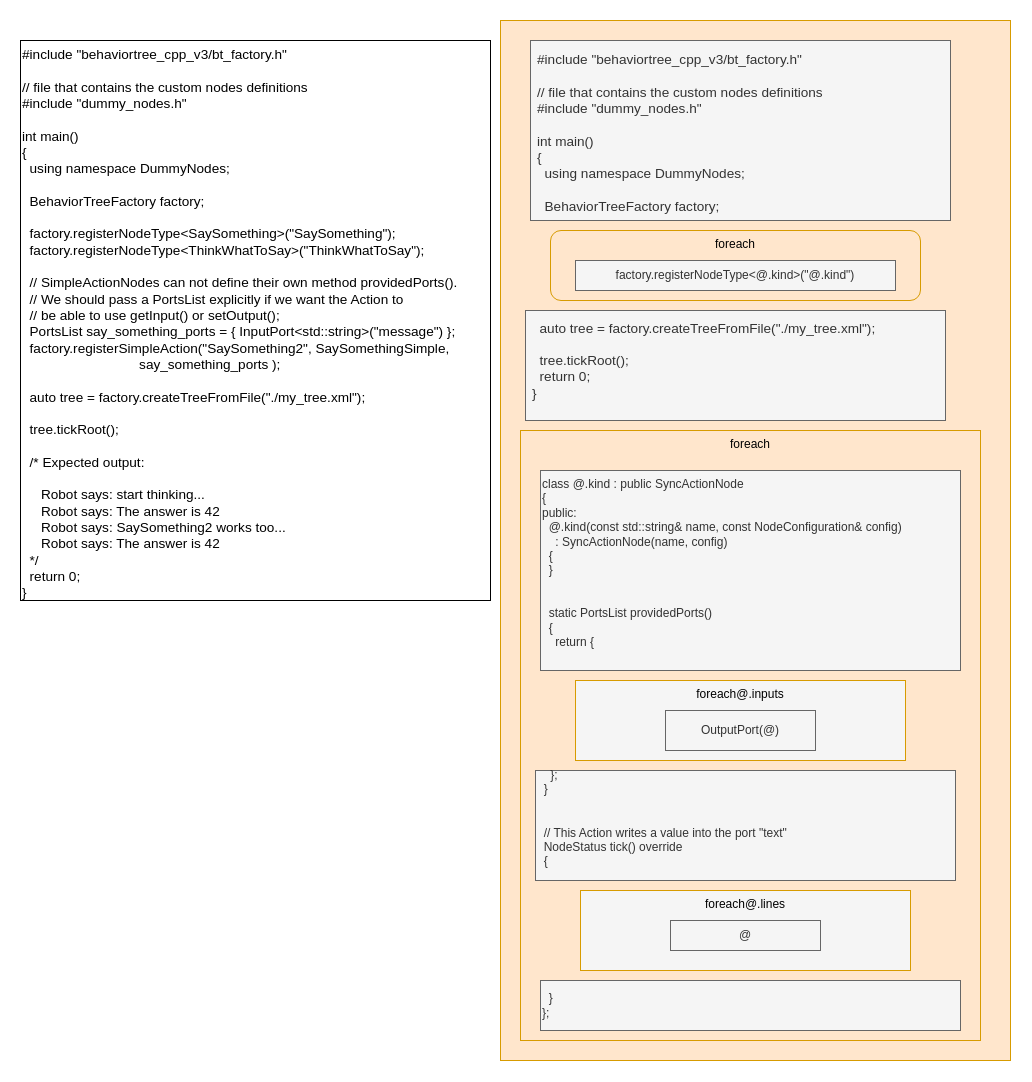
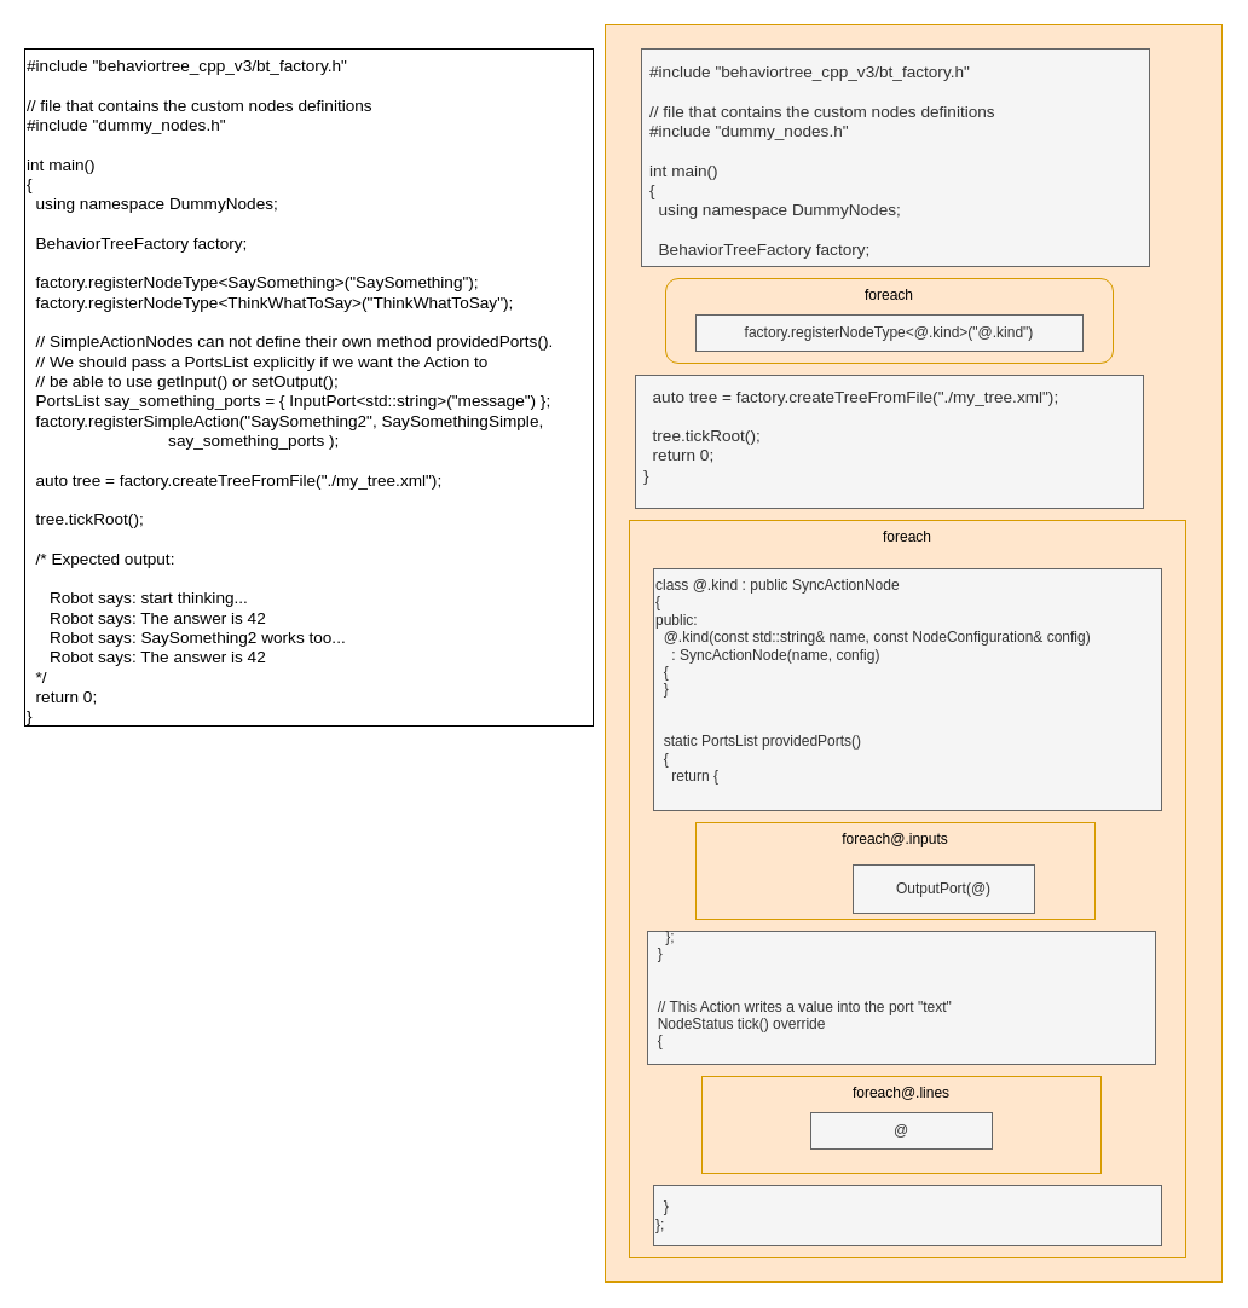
  <mxCell id="0" />
  <mxCell id="1" parent="0" />
  <mxCell id="2" value="" style="rounded=0;whiteSpace=wrap;html=1;align=center;fillColor=#ffe6cc;strokeColor=#d79b00;" vertex="1" parent="1"><mxGeometry x="500" y="20" width="510" height="1040" as="geometry" /></mxCell>
  <mxCell id="3" value="&lt;div&gt;&lt;span style=&quot;font-size: 13.6px&quot;&gt;#include &quot;behaviortree_cpp_v3/bt_factory.h&quot;&lt;/span&gt;&lt;br&gt;&lt;/div&gt;&lt;div&gt;&lt;span style=&quot;font-size: 13.6px&quot;&gt;&lt;br&gt;&lt;/span&gt;&lt;/div&gt;&lt;div&gt;&lt;span style=&quot;font-size: 13.6px&quot;&gt;// file that contains the custom nodes definitions&lt;/span&gt;&lt;/div&gt;&lt;div&gt;&lt;span style=&quot;font-size: 13.6px&quot;&gt;#include &quot;dummy_nodes.h&quot;&lt;/span&gt;&lt;/div&gt;&lt;div&gt;&lt;span style=&quot;font-size: 13.6px&quot;&gt;&lt;br&gt;&lt;/span&gt;&lt;/div&gt;&lt;div&gt;&lt;span style=&quot;font-size: 13.6px&quot;&gt;int main()&lt;/span&gt;&lt;/div&gt;&lt;div&gt;&lt;span style=&quot;font-size: 13.6px&quot;&gt;{&lt;/span&gt;&lt;/div&gt;&lt;div&gt;&lt;span style=&quot;font-size: 13.6px&quot;&gt;&amp;nbsp; using namespace DummyNodes;&lt;/span&gt;&lt;/div&gt;&lt;div&gt;&lt;span style=&quot;font-size: 13.6px&quot;&gt;&lt;br&gt;&lt;/span&gt;&lt;/div&gt;&lt;div&gt;&lt;span style=&quot;font-size: 13.6px&quot;&gt;&amp;nbsp; BehaviorTreeFactory factory;&lt;/span&gt;&lt;/div&gt;&lt;div&gt;&lt;br&gt;&lt;/div&gt;" style="rounded=0;whiteSpace=wrap;html=1;align=left;spacingTop=5;spacingLeft=5;fillColor=#f5f5f5;strokeColor=#666666;fontColor=#333333;verticalAlign=top;" vertex="1" parent="1"><mxGeometry x="530" y="40" width="420" height="180" as="geometry" /></mxCell>
  <mxCell id="4" value="&lt;div&gt;&lt;span style=&quot;font-size: 13.6px&quot;&gt;#include &quot;behaviortree_cpp_v3/bt_factory.h&quot;&lt;/span&gt;&lt;/div&gt;&lt;div&gt;&lt;span style=&quot;font-size: 13.6px&quot;&gt;&lt;br&gt;&lt;/span&gt;&lt;/div&gt;&lt;div&gt;&lt;span style=&quot;font-size: 13.6px&quot;&gt;// file that contains the custom nodes definitions&lt;/span&gt;&lt;/div&gt;&lt;div&gt;&lt;span style=&quot;font-size: 13.6px&quot;&gt;#include &quot;dummy_nodes.h&quot;&lt;/span&gt;&lt;/div&gt;&lt;div&gt;&lt;span style=&quot;font-size: 13.6px&quot;&gt;&lt;br&gt;&lt;/span&gt;&lt;/div&gt;&lt;div&gt;&lt;span style=&quot;font-size: 13.6px&quot;&gt;int main()&lt;/span&gt;&lt;/div&gt;&lt;div&gt;&lt;span style=&quot;font-size: 13.6px&quot;&gt;{&lt;/span&gt;&lt;/div&gt;&lt;div&gt;&lt;span style=&quot;font-size: 13.6px&quot;&gt;&amp;nbsp; using namespace DummyNodes;&lt;/span&gt;&lt;/div&gt;&lt;div&gt;&lt;span style=&quot;font-size: 13.6px&quot;&gt;&lt;br&gt;&lt;/span&gt;&lt;/div&gt;&lt;div&gt;&lt;span style=&quot;font-size: 13.6px&quot;&gt;&amp;nbsp; BehaviorTreeFactory factory;&lt;/span&gt;&lt;/div&gt;&lt;div&gt;&lt;span style=&quot;font-size: 13.6px&quot;&gt;&lt;br&gt;&lt;/span&gt;&lt;/div&gt;&lt;div&gt;&lt;span style=&quot;font-size: 13.6px&quot;&gt;&amp;nbsp; factory.registerNodeType&amp;lt;SaySomething&amp;gt;(&quot;SaySomething&quot;);&lt;/span&gt;&lt;/div&gt;&lt;div&gt;&lt;span style=&quot;font-size: 13.6px&quot;&gt;&amp;nbsp; factory.registerNodeType&amp;lt;ThinkWhatToSay&amp;gt;(&quot;ThinkWhatToSay&quot;);&lt;/span&gt;&lt;/div&gt;&lt;div&gt;&lt;span style=&quot;font-size: 13.6px&quot;&gt;&lt;br&gt;&lt;/span&gt;&lt;/div&gt;&lt;div&gt;&lt;span style=&quot;font-size: 13.6px&quot;&gt;&amp;nbsp; // SimpleActionNodes can not define their own method providedPorts().&lt;/span&gt;&lt;/div&gt;&lt;div&gt;&lt;span style=&quot;font-size: 13.6px&quot;&gt;&amp;nbsp; // We should pass a PortsList explicitly if we want the Action to&lt;/span&gt;&lt;/div&gt;&lt;div&gt;&lt;span style=&quot;font-size: 13.6px&quot;&gt;&amp;nbsp; // be able to use getInput() or setOutput();&lt;/span&gt;&lt;/div&gt;&lt;div&gt;&lt;span style=&quot;font-size: 13.6px&quot;&gt;&amp;nbsp; PortsList say_something_ports = { InputPort&amp;lt;std::string&amp;gt;(&quot;message&quot;) };&lt;/span&gt;&lt;/div&gt;&lt;div&gt;&lt;span style=&quot;font-size: 13.6px&quot;&gt;&amp;nbsp; factory.registerSimpleAction(&quot;SaySomething2&quot;, SaySomethingSimple,&lt;/span&gt;&lt;/div&gt;&lt;div&gt;&lt;span style=&quot;font-size: 13.6px&quot;&gt;&amp;nbsp; &amp;nbsp; &amp;nbsp; &amp;nbsp; &amp;nbsp; &amp;nbsp; &amp;nbsp; &amp;nbsp; &amp;nbsp; &amp;nbsp; &amp;nbsp; &amp;nbsp; &amp;nbsp; &amp;nbsp; &amp;nbsp; &amp;nbsp;say_something_ports );&lt;/span&gt;&lt;/div&gt;&lt;div&gt;&lt;span style=&quot;font-size: 13.6px&quot;&gt;&lt;br&gt;&lt;/span&gt;&lt;/div&gt;&lt;div&gt;&lt;span style=&quot;font-size: 13.6px&quot;&gt;&amp;nbsp; auto tree = factory.createTreeFromFile(&quot;./my_tree.xml&quot;);&lt;/span&gt;&lt;/div&gt;&lt;div&gt;&lt;span style=&quot;font-size: 13.6px&quot;&gt;&lt;br&gt;&lt;/span&gt;&lt;/div&gt;&lt;div&gt;&lt;span style=&quot;font-size: 13.6px&quot;&gt;&amp;nbsp; tree.tickRoot();&lt;/span&gt;&lt;/div&gt;&lt;div&gt;&lt;span style=&quot;font-size: 13.6px&quot;&gt;&lt;br&gt;&lt;/span&gt;&lt;/div&gt;&lt;div&gt;&lt;span style=&quot;font-size: 13.6px&quot;&gt;&amp;nbsp; /* Expected output:&lt;/span&gt;&lt;/div&gt;&lt;div&gt;&lt;span style=&quot;font-size: 13.6px&quot;&gt;&lt;br&gt;&lt;/span&gt;&lt;/div&gt;&lt;div&gt;&lt;span style=&quot;font-size: 13.6px&quot;&gt;&amp;nbsp; &amp;nbsp; &amp;nbsp;Robot says: start thinking...&lt;/span&gt;&lt;/div&gt;&lt;div&gt;&lt;span style=&quot;font-size: 13.6px&quot;&gt;&amp;nbsp; &amp;nbsp; &amp;nbsp;Robot says: The answer is 42&lt;/span&gt;&lt;/div&gt;&lt;div&gt;&lt;span style=&quot;font-size: 13.6px&quot;&gt;&amp;nbsp; &amp;nbsp; &amp;nbsp;Robot says: SaySomething2 works too...&lt;/span&gt;&lt;/div&gt;&lt;div&gt;&lt;span style=&quot;font-size: 13.6px&quot;&gt;&amp;nbsp; &amp;nbsp; &amp;nbsp;Robot says: The answer is 42&lt;/span&gt;&lt;/div&gt;&lt;div&gt;&lt;span style=&quot;font-size: 13.6px&quot;&gt;&amp;nbsp; */&lt;/span&gt;&lt;/div&gt;&lt;div&gt;&lt;span style=&quot;font-size: 13.6px&quot;&gt;&amp;nbsp; return 0;&lt;/span&gt;&lt;/div&gt;&lt;div&gt;&lt;span style=&quot;font-size: 13.6px&quot;&gt;}&lt;/span&gt;&lt;/div&gt;&lt;div&gt;&lt;br&gt;&lt;/div&gt;" style="rounded=0;whiteSpace=wrap;html=1;align=left;verticalAlign=top;" vertex="1" parent="1"><mxGeometry x="20" y="40" width="470" height="560" as="geometry" /></mxCell>
  <mxCell id="5" value="" style="group" vertex="1" connectable="0" parent="1"><mxGeometry x="550" y="230" width="370" height="70" as="geometry" /></mxCell>
  <mxCell id="6" value="foreach" style="rounded=1;whiteSpace=wrap;html=1;fillColor=#ffe6cc;strokeColor=#d79b00;verticalAlign=top;" vertex="1" parent="5"><mxGeometry width="370" height="70" as="geometry" /></mxCell>
  <mxCell id="7" value="&lt;span&gt;factory.registerNodeType&amp;lt;@.kind&amp;gt;(&quot;@.kind&quot;)&lt;/span&gt;" style="rounded=0;whiteSpace=wrap;html=1;fillColor=#f5f5f5;strokeColor=#666666;fontColor=#333333;" vertex="1" parent="5"><mxGeometry x="25" y="30" width="320" height="30" as="geometry" /></mxCell>
  <mxCell id="8" value="&lt;div&gt;&lt;span style=&quot;font-size: 13.6px&quot;&gt;&amp;nbsp; auto tree = factory.createTreeFromFile(&quot;./my_tree.xml&quot;);&lt;/span&gt;&lt;br&gt;&lt;/div&gt;&lt;div&gt;&lt;span style=&quot;font-size: 13.6px&quot;&gt;&lt;br&gt;&lt;/span&gt;&lt;/div&gt;&lt;div&gt;&lt;span style=&quot;font-size: 13.6px&quot;&gt;&amp;nbsp; tree.tickRoot();&lt;/span&gt;&lt;/div&gt;&lt;div&gt;&lt;span style=&quot;font-size: 13.6px&quot;&gt;&amp;nbsp; return 0;&lt;/span&gt;&lt;br&gt;&lt;/div&gt;&lt;div&gt;&lt;span style=&quot;font-size: 13.6px&quot;&gt;}&lt;/span&gt;&lt;/div&gt;&lt;div&gt;&lt;br&gt;&lt;/div&gt;" style="rounded=0;whiteSpace=wrap;html=1;align=left;spacingTop=5;spacingLeft=5;fillColor=#f5f5f5;strokeColor=#666666;fontColor=#333333;" vertex="1" parent="1"><mxGeometry x="525" y="310" width="420" height="110" as="geometry" /></mxCell>
  <mxCell id="9" value="" style="group" vertex="1" connectable="0" parent="1"><mxGeometry x="520" y="430" width="460" height="610" as="geometry" /></mxCell>
  <mxCell id="10" value="&lt;div&gt;foreach&lt;/div&gt;" style="rounded=0;whiteSpace=wrap;html=1;align=center;verticalAlign=top;fillColor=#ffe6cc;strokeColor=#d79b00;" vertex="1" parent="9"><mxGeometry width="460" height="610" as="geometry" /></mxCell>
  <mxCell id="11" value="" style="group" vertex="1" connectable="0" parent="9"><mxGeometry x="55" y="250" width="330" height="80" as="geometry" /></mxCell>
- <mxCell id="12" value="&lt;div&gt;&lt;span&gt;foreach@.inputs&lt;/span&gt;&lt;/div&gt;" style="rounded=0;whiteSpace=wrap;html=1;align=center;fillColor=#f5f5f5;strokeColor=#d79b00;verticalAlign=top;" vertex="1" parent="11"><mxGeometry width="330" height="80" as="geometry" /></mxCell>
- <mxCell id="13" value="OutputPort(@)" style="rounded=0;whiteSpace=wrap;html=1;align=center;fillColor=#f5f5f5;strokeColor=#666666;fontColor=#333333;" vertex="1" parent="11"><mxGeometry x="90" y="30" width="150" height="40" as="geometry" /></mxCell>
+ <mxCell id="12" value="&lt;div&gt;&lt;span&gt;foreach@.inputs&lt;/span&gt;&lt;/div&gt;" style="rounded=0;whiteSpace=wrap;html=1;align=center;fillColor=#ffe6cc;strokeColor=#d79b00;verticalAlign=top;" vertex="1" parent="11"><mxGeometry width="330" height="80" as="geometry" /></mxCell>
+ <mxCell id="13" value="OutputPort(@)" style="rounded=0;whiteSpace=wrap;html=1;align=center;fillColor=#f5f5f5;strokeColor=#666666;fontColor=#333333;" vertex="1" parent="11"><mxGeometry x="130" y="35" width="150" height="40" as="geometry" /></mxCell>
  <mxCell id="14" value="" style="group" vertex="1" connectable="0" parent="9"><mxGeometry x="60" y="460" width="330" height="80" as="geometry" /></mxCell>
- <mxCell id="15" value="&lt;div&gt;&lt;span&gt;foreach@.lines&lt;/span&gt;&lt;/div&gt;" style="rounded=0;whiteSpace=wrap;html=1;align=center;fillColor=#f5f5f5;strokeColor=#d79b00;verticalAlign=top;" vertex="1" parent="14"><mxGeometry width="330" height="80" as="geometry" /></mxCell>
+ <mxCell id="15" value="&lt;div&gt;&lt;span&gt;foreach@.lines&lt;/span&gt;&lt;/div&gt;" style="rounded=0;whiteSpace=wrap;html=1;align=center;fillColor=#ffe6cc;strokeColor=#d79b00;verticalAlign=top;" vertex="1" parent="14"><mxGeometry width="330" height="80" as="geometry" /></mxCell>
  <mxCell id="16" value="@" style="rounded=0;whiteSpace=wrap;html=1;align=center;fillColor=#f5f5f5;strokeColor=#666666;fontColor=#333333;" vertex="1" parent="14"><mxGeometry x="90" y="30" width="150" height="30" as="geometry" /></mxCell>
  <mxCell id="17" value="&lt;div&gt;&amp;nbsp; &amp;nbsp; };&lt;/div&gt;&lt;div&gt;&amp;nbsp; }&lt;/div&gt;&lt;div&gt;&lt;br&gt;&lt;/div&gt;&lt;div&gt;&lt;br&gt;&lt;/div&gt;&lt;div&gt;&lt;span&gt;&amp;nbsp; // This Action writes a value into the port &quot;text&quot;&lt;/span&gt;&lt;br&gt;&lt;/div&gt;&lt;div&gt;&amp;nbsp; NodeStatus tick() override&lt;/div&gt;&lt;div&gt;&amp;nbsp; {&lt;/div&gt;&lt;div&gt;&lt;br&gt;&lt;/div&gt;" style="rounded=0;whiteSpace=wrap;html=1;align=left;fillColor=#f5f5f5;strokeColor=#666666;fontColor=#333333;" vertex="1" parent="9"><mxGeometry x="15" y="340" width="420" height="110" as="geometry" /></mxCell>
  <mxCell id="18" value="&lt;div&gt;&lt;br&gt;&lt;/div&gt;&lt;div&gt;&lt;span&gt;&amp;nbsp; }&lt;/span&gt;&lt;br&gt;&lt;/div&gt;&lt;div&gt;};&lt;/div&gt;&lt;div&gt;&lt;br&gt;&lt;/div&gt;" style="rounded=0;whiteSpace=wrap;html=1;align=left;fillColor=#f5f5f5;strokeColor=#666666;fontColor=#333333;" vertex="1" parent="9"><mxGeometry x="20" y="550" width="420" height="50" as="geometry" /></mxCell>
  <mxCell id="19" value="&lt;div&gt;class @.kind : public SyncActionNode&lt;/div&gt;&lt;div&gt;{&lt;/div&gt;&lt;div&gt;public:&lt;/div&gt;&lt;div&gt;&amp;nbsp; @.kind(const std::string&amp;amp; name, const NodeConfiguration&amp;amp; config)&lt;/div&gt;&lt;div&gt;&amp;nbsp; &amp;nbsp; : SyncActionNode(name, config)&lt;/div&gt;&lt;div&gt;&amp;nbsp; {&lt;/div&gt;&lt;div&gt;&amp;nbsp; }&lt;/div&gt;&lt;div&gt;&lt;br&gt;&lt;/div&gt;&lt;div&gt;&lt;br&gt;&lt;/div&gt;&lt;div&gt;&amp;nbsp; static PortsList providedPorts()&lt;/div&gt;&lt;div&gt;&amp;nbsp; {&lt;/div&gt;&lt;div&gt;&amp;nbsp; &amp;nbsp; return {&amp;nbsp;&lt;/div&gt;&lt;div&gt;&lt;br&gt;&lt;/div&gt;" style="rounded=0;whiteSpace=wrap;html=1;align=left;fillColor=#f5f5f5;strokeColor=#666666;fontColor=#333333;" vertex="1" parent="9"><mxGeometry x="20" y="40" width="420" height="200" as="geometry" /></mxCell>
